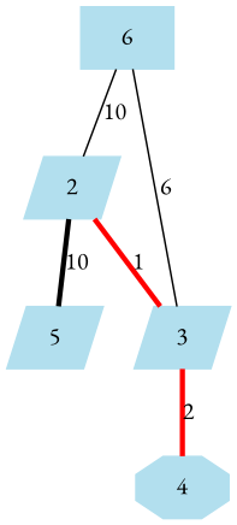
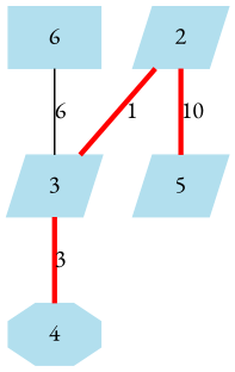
  graph {
    fontname="EB Garamond"
    node [color=lightblue2 fontname="EB Garamond" shape=parallelogram style=filled]
    edge [fontname="EB Garamond" color=red penwidth=3]
    n1 [label=6 shape=box]
    n2 [label=2]
    n3 [label=3]
    n4 [label=5]
    n5 [label=4 shape=octagon]
-   n1 -- n2 [label=10 color="" penwidth=""]
    n1 -- n3 [label=6 color="" penwidth=""]
    n2 -- n3 [label=1]
-   n2 -- n4 [color=black label=10]
-   n3 -- n5 [label=2]
+   n2 -- n4 [label=10]
+   n3 -- n5 [label=3]
  }
